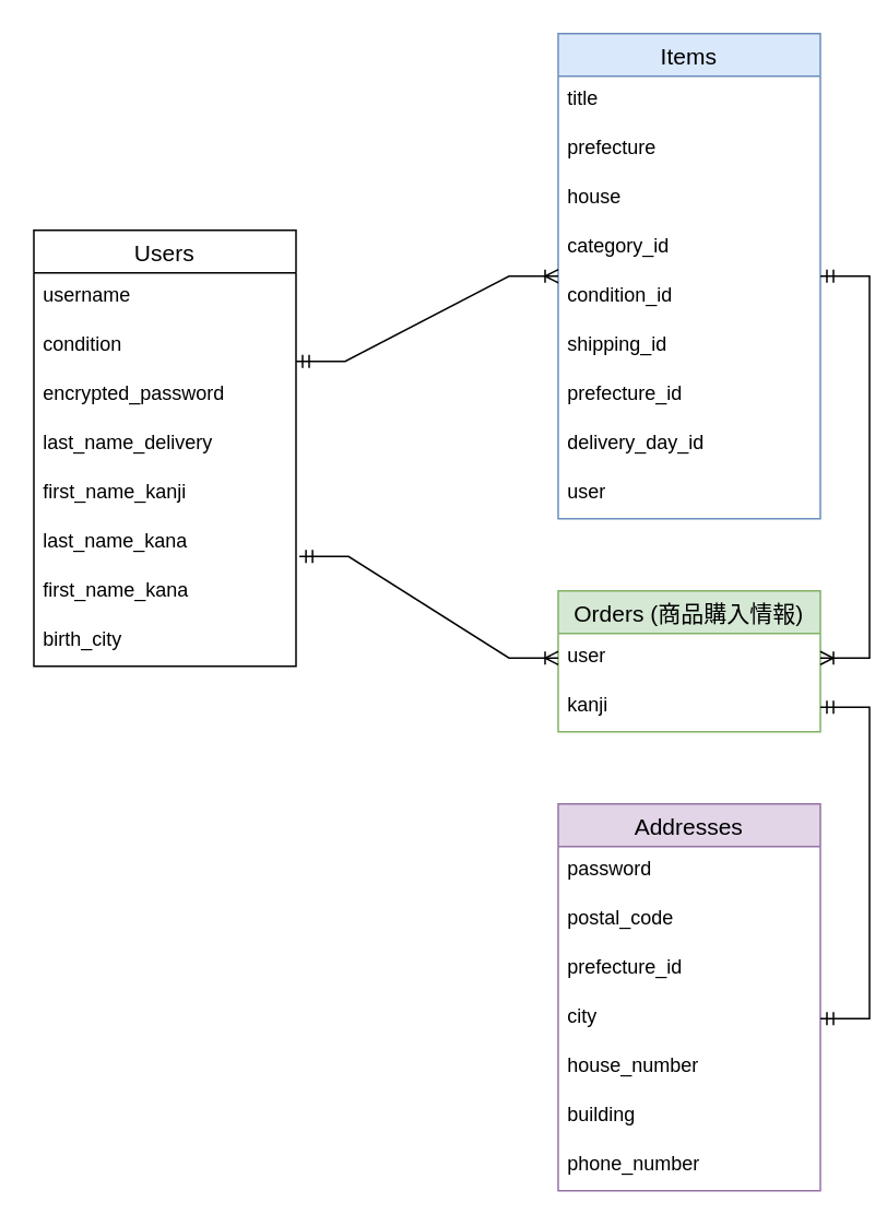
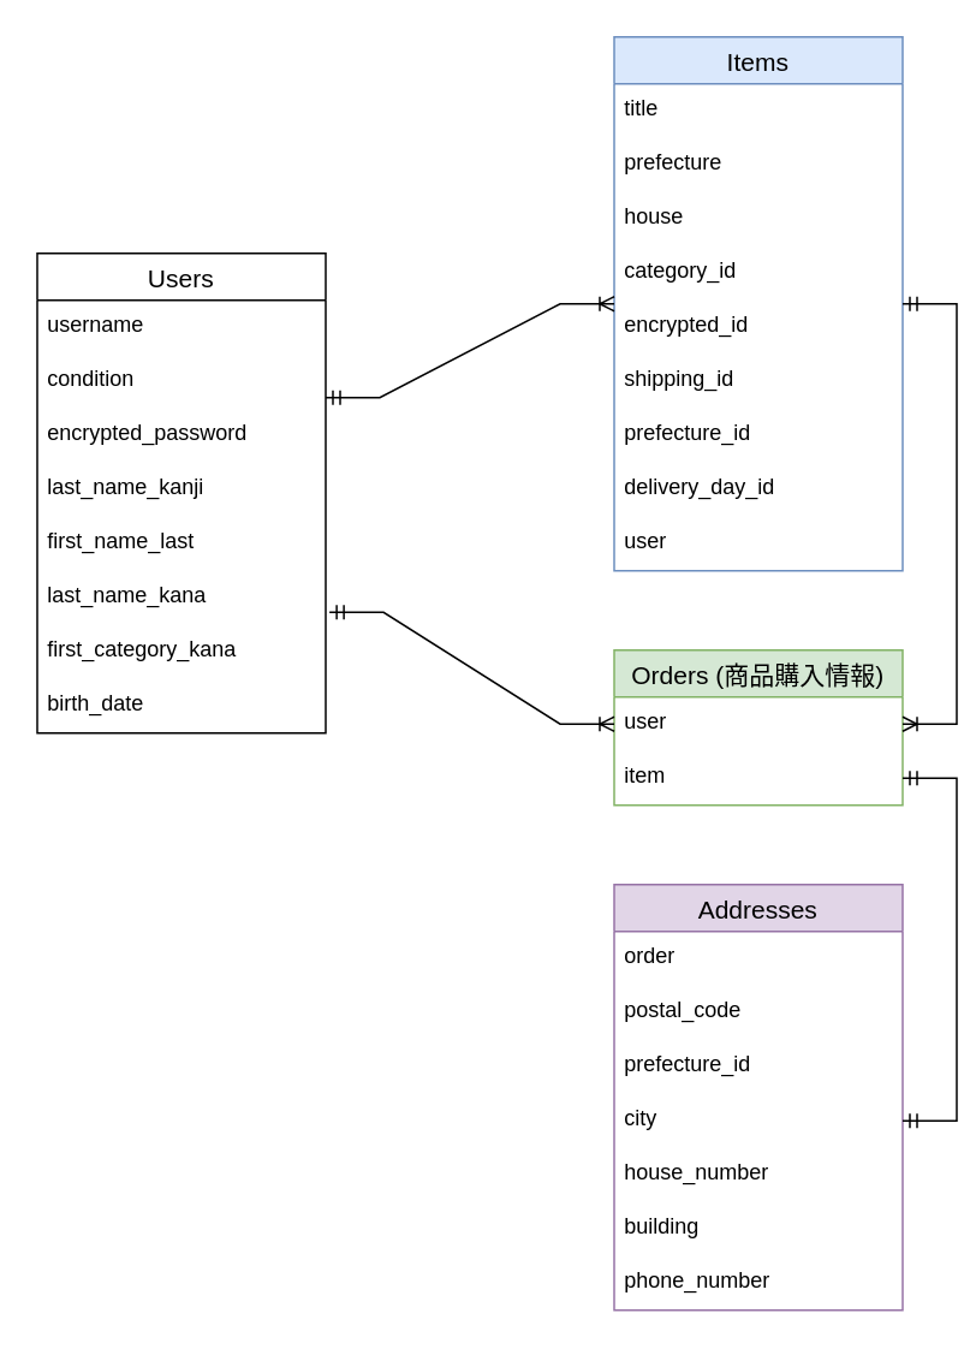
  <mxCell id="0" />
  <mxCell id="1" parent="0" />
  <mxCell id="2" value="Users" style="swimlane;fontStyle=0;childLayout=stackLayout;horizontal=1;startSize=26;horizontalStack=0;resizeParent=1;resizeParentMax=0;resizeLast=0;collapsible=1;marginBottom=0;align=center;fontSize=14;" parent="1" vertex="1"><mxGeometry x="20" y="140" width="160" height="266" as="geometry" /></mxCell>
  <mxCell id="3" value="username" style="text;strokeColor=none;fillColor=none;spacingLeft=4;spacingRight=4;overflow=hidden;rotatable=0;points=[[0,0.5],[1,0.5]];portConstraint=eastwest;fontSize=12;" parent="2" vertex="1"><mxGeometry y="26" width="160" height="30" as="geometry" /></mxCell>
  <mxCell id="4" value="condition" style="text;strokeColor=none;fillColor=none;spacingLeft=4;spacingRight=4;overflow=hidden;rotatable=0;points=[[0,0.5],[1,0.5]];portConstraint=eastwest;fontSize=12;" parent="2" vertex="1"><mxGeometry y="56" width="160" height="30" as="geometry" /></mxCell>
  <mxCell id="5" value="encrypted_password" style="text;strokeColor=none;fillColor=none;spacingLeft=4;spacingRight=4;overflow=hidden;rotatable=0;points=[[0,0.5],[1,0.5]];portConstraint=eastwest;fontSize=12;" parent="2" vertex="1"><mxGeometry y="86" width="160" height="30" as="geometry" /></mxCell>
- <mxCell id="6" value="last_name_delivery" style="text;strokeColor=none;fillColor=none;spacingLeft=4;spacingRight=4;overflow=hidden;rotatable=0;points=[[0,0.5],[1,0.5]];portConstraint=eastwest;fontSize=12;fontFamily=Helvetica;fontColor=default;" parent="2" vertex="1"><mxGeometry y="116" width="160" height="30" as="geometry" /></mxCell>
- <mxCell id="7" value="first_name_kanji" style="text;strokeColor=none;fillColor=none;spacingLeft=4;spacingRight=4;overflow=hidden;rotatable=0;points=[[0,0.5],[1,0.5]];portConstraint=eastwest;fontSize=12;fontFamily=Helvetica;fontColor=default;" parent="2" vertex="1"><mxGeometry y="146" width="160" height="30" as="geometry" /></mxCell>
+ <mxCell id="6" value="last_name_kanji" style="text;strokeColor=none;fillColor=none;spacingLeft=4;spacingRight=4;overflow=hidden;rotatable=0;points=[[0,0.5],[1,0.5]];portConstraint=eastwest;fontSize=12;fontFamily=Helvetica;fontColor=default;" parent="2" vertex="1"><mxGeometry y="116" width="160" height="30" as="geometry" /></mxCell>
+ <mxCell id="7" value="first_name_last" style="text;strokeColor=none;fillColor=none;spacingLeft=4;spacingRight=4;overflow=hidden;rotatable=0;points=[[0,0.5],[1,0.5]];portConstraint=eastwest;fontSize=12;fontFamily=Helvetica;fontColor=default;" parent="2" vertex="1"><mxGeometry y="146" width="160" height="30" as="geometry" /></mxCell>
  <mxCell id="8" value="last_name_kana" style="text;strokeColor=none;fillColor=none;spacingLeft=4;spacingRight=4;overflow=hidden;rotatable=0;points=[[0,0.5],[1,0.5]];portConstraint=eastwest;fontSize=12;fontFamily=Helvetica;fontColor=default;" parent="2" vertex="1"><mxGeometry y="176" width="160" height="30" as="geometry" /></mxCell>
- <mxCell id="9" value="first_name_kana" style="text;strokeColor=none;fillColor=none;spacingLeft=4;spacingRight=4;overflow=hidden;rotatable=0;points=[[0,0.5],[1,0.5]];portConstraint=eastwest;fontSize=12;fontFamily=Helvetica;fontColor=default;" parent="2" vertex="1"><mxGeometry y="206" width="160" height="30" as="geometry" /></mxCell>
- <mxCell id="10" value="birth_city" style="text;strokeColor=none;fillColor=none;spacingLeft=4;spacingRight=4;overflow=hidden;rotatable=0;points=[[0,0.5],[1,0.5]];portConstraint=eastwest;fontSize=12;fontFamily=Helvetica;fontColor=default;" parent="2" vertex="1"><mxGeometry y="236" width="160" height="30" as="geometry" /></mxCell>
+ <mxCell id="9" value="first_category_kana" style="text;strokeColor=none;fillColor=none;spacingLeft=4;spacingRight=4;overflow=hidden;rotatable=0;points=[[0,0.5],[1,0.5]];portConstraint=eastwest;fontSize=12;fontFamily=Helvetica;fontColor=default;" parent="2" vertex="1"><mxGeometry y="206" width="160" height="30" as="geometry" /></mxCell>
+ <mxCell id="10" value="birth_date" style="text;strokeColor=none;fillColor=none;spacingLeft=4;spacingRight=4;overflow=hidden;rotatable=0;points=[[0,0.5],[1,0.5]];portConstraint=eastwest;fontSize=12;fontFamily=Helvetica;fontColor=default;" parent="2" vertex="1"><mxGeometry y="236" width="160" height="30" as="geometry" /></mxCell>
  <mxCell id="11" value="Items" style="swimlane;fontStyle=0;childLayout=stackLayout;horizontal=1;startSize=26;horizontalStack=0;resizeParent=1;resizeParentMax=0;resizeLast=0;collapsible=1;marginBottom=0;align=center;fontSize=14;fillColor=#dae8fc;strokeColor=#6c8ebf;" parent="1" vertex="1"><mxGeometry x="340" width="160" height="296" as="geometry" y="20" /></mxCell>
  <mxCell id="12" value="title" style="text;strokeColor=none;fillColor=none;spacingLeft=4;spacingRight=4;overflow=hidden;rotatable=0;points=[[0,0.5],[1,0.5]];portConstraint=eastwest;fontSize=12;" parent="11" vertex="1"><mxGeometry y="26" width="160" height="30" as="geometry" /></mxCell>
  <mxCell id="13" value="prefecture" style="text;strokeColor=none;fillColor=none;spacingLeft=4;spacingRight=4;overflow=hidden;rotatable=0;points=[[0,0.5],[1,0.5]];portConstraint=eastwest;fontSize=12;" parent="11" vertex="1"><mxGeometry y="56" width="160" height="30" as="geometry" /></mxCell>
  <mxCell id="14" value="house" style="text;strokeColor=none;fillColor=none;spacingLeft=4;spacingRight=4;overflow=hidden;rotatable=0;points=[[0,0.5],[1,0.5]];portConstraint=eastwest;fontSize=12;" parent="11" vertex="1"><mxGeometry y="86" width="160" height="30" as="geometry" /></mxCell>
  <mxCell id="15" value="category_id" style="text;strokeColor=none;fillColor=none;spacingLeft=4;spacingRight=4;overflow=hidden;rotatable=0;points=[[0,0.5],[1,0.5]];portConstraint=eastwest;fontSize=12;fontFamily=Helvetica;fontColor=default;" parent="11" vertex="1"><mxGeometry y="116" width="160" height="30" as="geometry" /></mxCell>
- <mxCell id="16" value="condition_id" style="text;strokeColor=none;fillColor=none;spacingLeft=4;spacingRight=4;overflow=hidden;rotatable=0;points=[[0,0.5],[1,0.5]];portConstraint=eastwest;fontSize=12;fontFamily=Helvetica;fontColor=default;" parent="11" vertex="1"><mxGeometry y="146" width="160" height="30" as="geometry" /></mxCell>
+ <mxCell id="16" value="encrypted_id" style="text;strokeColor=none;fillColor=none;spacingLeft=4;spacingRight=4;overflow=hidden;rotatable=0;points=[[0,0.5],[1,0.5]];portConstraint=eastwest;fontSize=12;fontFamily=Helvetica;fontColor=default;" parent="11" vertex="1"><mxGeometry y="146" width="160" height="30" as="geometry" /></mxCell>
  <mxCell id="17" value="shipping_id" style="text;strokeColor=none;fillColor=none;spacingLeft=4;spacingRight=4;overflow=hidden;rotatable=0;points=[[0,0.5],[1,0.5]];portConstraint=eastwest;fontSize=12;fontFamily=Helvetica;fontColor=default;" parent="11" vertex="1"><mxGeometry y="176" width="160" height="30" as="geometry" /></mxCell>
  <mxCell id="18" value="prefecture_id" style="text;strokeColor=none;fillColor=none;spacingLeft=4;spacingRight=4;overflow=hidden;rotatable=0;points=[[0,0.5],[1,0.5]];portConstraint=eastwest;fontSize=12;fontFamily=Helvetica;fontColor=default;" parent="11" vertex="1"><mxGeometry y="206" width="160" height="30" as="geometry" /></mxCell>
  <mxCell id="19" value="delivery_day_id" style="text;strokeColor=none;fillColor=none;spacingLeft=4;spacingRight=4;overflow=hidden;rotatable=0;points=[[0,0.5],[1,0.5]];portConstraint=eastwest;fontSize=12;fontFamily=Helvetica;fontColor=default;" parent="11" vertex="1"><mxGeometry y="236" width="160" height="30" as="geometry" /></mxCell>
  <mxCell id="20" value="user" style="text;strokeColor=none;fillColor=none;spacingLeft=4;spacingRight=4;overflow=hidden;rotatable=0;points=[[0,0.5],[1,0.5]];portConstraint=eastwest;fontSize=12;" parent="11" vertex="1"><mxGeometry y="266" width="160" height="30" as="geometry" /></mxCell>
  <mxCell id="21" value="Orders (商品購入情報)" style="swimlane;fontStyle=0;childLayout=stackLayout;horizontal=1;startSize=26;horizontalStack=0;resizeParent=1;resizeParentMax=0;resizeLast=0;collapsible=1;marginBottom=0;align=center;fontSize=14;fillColor=#d5e8d4;strokeColor=#82b366;" parent="1" vertex="1"><mxGeometry x="340" y="360" width="160" height="86" as="geometry" /></mxCell>
  <mxCell id="22" value="user" style="text;strokeColor=none;fillColor=none;spacingLeft=4;spacingRight=4;overflow=hidden;rotatable=0;points=[[0,0.5],[1,0.5]];portConstraint=eastwest;fontSize=12;" parent="21" vertex="1"><mxGeometry y="26" width="160" height="30" as="geometry" /></mxCell>
- <mxCell id="23" value="kanji" style="text;strokeColor=none;fillColor=none;spacingLeft=4;spacingRight=4;overflow=hidden;rotatable=0;points=[[0,0.5],[1,0.5]];portConstraint=eastwest;fontSize=12;" parent="21" vertex="1"><mxGeometry y="56" width="160" height="30" as="geometry" /></mxCell>
+ <mxCell id="23" value="item" style="text;strokeColor=none;fillColor=none;spacingLeft=4;spacingRight=4;overflow=hidden;rotatable=0;points=[[0,0.5],[1,0.5]];portConstraint=eastwest;fontSize=12;" parent="21" vertex="1"><mxGeometry y="56" width="160" height="30" as="geometry" /></mxCell>
  <mxCell id="24" value="Addresses" style="swimlane;fontStyle=0;childLayout=stackLayout;horizontal=1;startSize=26;horizontalStack=0;resizeParent=1;resizeParentMax=0;resizeLast=0;collapsible=1;marginBottom=0;align=center;fontSize=14;fontFamily=Helvetica;fillColor=#e1d5e7;strokeColor=#9673a6;" parent="1" vertex="1"><mxGeometry x="340" y="490" width="160" height="236" as="geometry" /></mxCell>
- <mxCell id="25" value="password" style="text;strokeColor=none;fillColor=none;spacingLeft=4;spacingRight=4;overflow=hidden;rotatable=0;points=[[0,0.5],[1,0.5]];portConstraint=eastwest;fontSize=12;fontFamily=Helvetica;fontColor=default;" parent="24" vertex="1"><mxGeometry y="26" width="160" height="30" as="geometry" /></mxCell>
+ <mxCell id="25" value="order" style="text;strokeColor=none;fillColor=none;spacingLeft=4;spacingRight=4;overflow=hidden;rotatable=0;points=[[0,0.5],[1,0.5]];portConstraint=eastwest;fontSize=12;fontFamily=Helvetica;fontColor=default;" parent="24" vertex="1"><mxGeometry y="26" width="160" height="30" as="geometry" /></mxCell>
  <mxCell id="26" value="postal_code" style="text;strokeColor=none;fillColor=none;spacingLeft=4;spacingRight=4;overflow=hidden;rotatable=0;points=[[0,0.5],[1,0.5]];portConstraint=eastwest;fontSize=12;fontFamily=Helvetica;fontColor=default;" parent="24" vertex="1"><mxGeometry y="56" width="160" height="30" as="geometry" /></mxCell>
  <mxCell id="27" value="prefecture_id" style="text;strokeColor=none;fillColor=none;spacingLeft=4;spacingRight=4;overflow=hidden;rotatable=0;points=[[0,0.5],[1,0.5]];portConstraint=eastwest;fontSize=12;fontFamily=Helvetica;fontColor=default;" parent="24" vertex="1"><mxGeometry y="86" width="160" height="30" as="geometry" /></mxCell>
  <mxCell id="28" value="city" style="text;strokeColor=none;fillColor=none;spacingLeft=4;spacingRight=4;overflow=hidden;rotatable=0;points=[[0,0.5],[1,0.5]];portConstraint=eastwest;fontSize=12;fontFamily=Helvetica;fontColor=default;" parent="24" vertex="1"><mxGeometry y="116" width="160" height="30" as="geometry" /></mxCell>
  <mxCell id="29" value="house_number" style="text;strokeColor=none;fillColor=none;spacingLeft=4;spacingRight=4;overflow=hidden;rotatable=0;points=[[0,0.5],[1,0.5]];portConstraint=eastwest;fontSize=12;fontFamily=Helvetica;fontColor=default;" parent="24" vertex="1"><mxGeometry y="146" width="160" height="30" as="geometry" /></mxCell>
  <mxCell id="30" value="building" style="text;strokeColor=none;fillColor=none;spacingLeft=4;spacingRight=4;overflow=hidden;rotatable=0;points=[[0,0.5],[1,0.5]];portConstraint=eastwest;fontSize=12;fontFamily=Helvetica;fontColor=default;" parent="24" vertex="1"><mxGeometry y="176" width="160" height="30" as="geometry" /></mxCell>
  <mxCell id="31" value="phone_number" style="text;strokeColor=none;fillColor=none;spacingLeft=4;spacingRight=4;overflow=hidden;rotatable=0;points=[[0,0.5],[1,0.5]];portConstraint=eastwest;fontSize=12;fontFamily=Helvetica;fontColor=default;" parent="24" vertex="1"><mxGeometry y="206" width="160" height="30" as="geometry" /></mxCell>
  <mxCell id="32" value="" style="edgeStyle=entityRelationEdgeStyle;fontSize=12;html=1;endArrow=ERoneToMany;startArrow=ERmandOne;rounded=0;labelBackgroundColor=default;strokeColor=default;fontFamily=Helvetica;fontColor=default;shape=connector;entryX=0;entryY=0.5;entryDx=0;entryDy=0;exitX=1.013;exitY=0.767;exitDx=0;exitDy=0;exitPerimeter=0;" parent="1" source="8" target="22" edge="1"><mxGeometry width="100" height="100" relative="1" as="geometry"><mxPoint x="340" y="510" as="sourcePoint" /><mxPoint x="440" y="410" as="targetPoint" /></mxGeometry></mxCell>
  <mxCell id="33" value="" style="edgeStyle=entityRelationEdgeStyle;fontSize=12;html=1;endArrow=ERoneToMany;startArrow=ERmandOne;rounded=0;labelBackgroundColor=default;strokeColor=default;fontFamily=Helvetica;fontColor=default;shape=connector;" parent="1" target="11" edge="1"><mxGeometry width="100" height="100" relative="1" as="geometry"><mxPoint x="180" y="220" as="sourcePoint" /><mxPoint x="450" y="330" as="targetPoint" /></mxGeometry></mxCell>
  <mxCell id="34" value="" style="edgeStyle=entityRelationEdgeStyle;fontSize=12;html=1;endArrow=ERoneToMany;startArrow=ERmandOne;rounded=0;labelBackgroundColor=default;strokeColor=default;fontFamily=Helvetica;fontColor=default;shape=connector;" parent="1" source="11" target="22" edge="1"><mxGeometry width="100" height="100" relative="1" as="geometry"><mxPoint x="230" y="430" as="sourcePoint" /><mxPoint x="500" y="401" as="targetPoint" /></mxGeometry></mxCell>
  <mxCell id="35" value="" style="edgeStyle=entityRelationEdgeStyle;fontSize=12;html=1;endArrow=ERmandOne;startArrow=ERmandOne;rounded=0;labelBackgroundColor=default;strokeColor=default;fontFamily=Helvetica;fontColor=default;shape=connector;exitX=1;exitY=0.5;exitDx=0;exitDy=0;" parent="1" source="28" target="23" edge="1"><mxGeometry width="100" height="100" relative="1" as="geometry"><mxPoint x="350" y="430" as="sourcePoint" /><mxPoint x="450" y="330" as="targetPoint" /></mxGeometry></mxCell>
